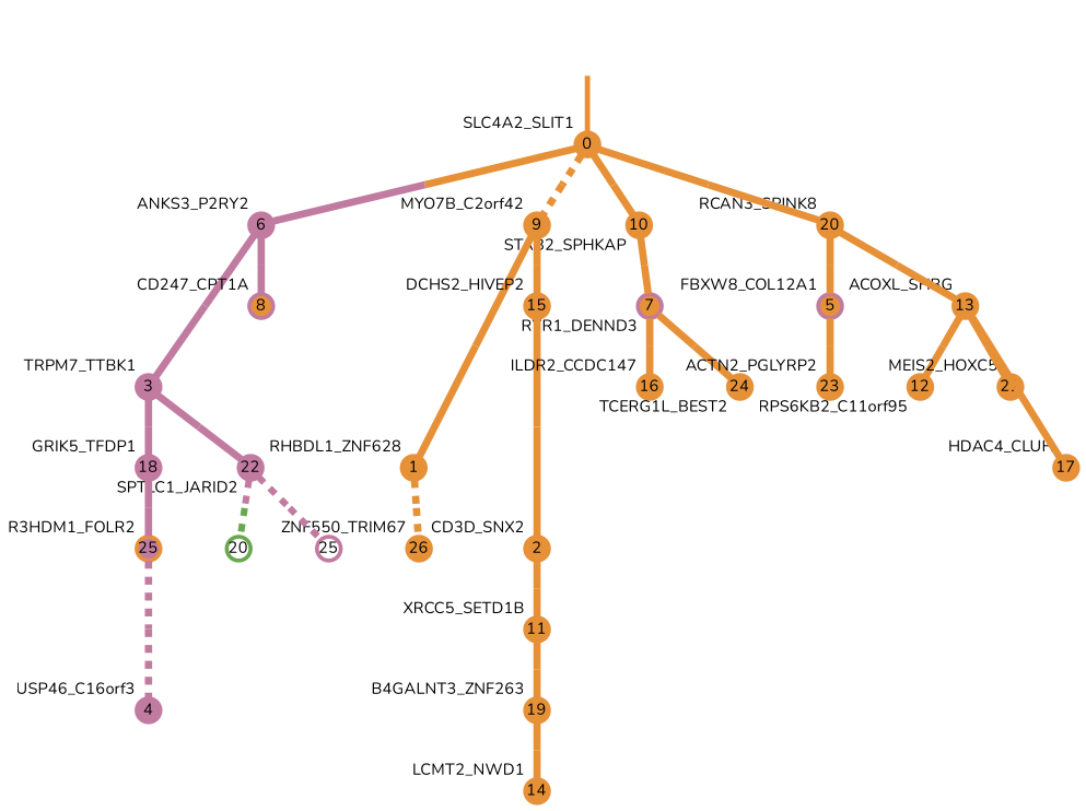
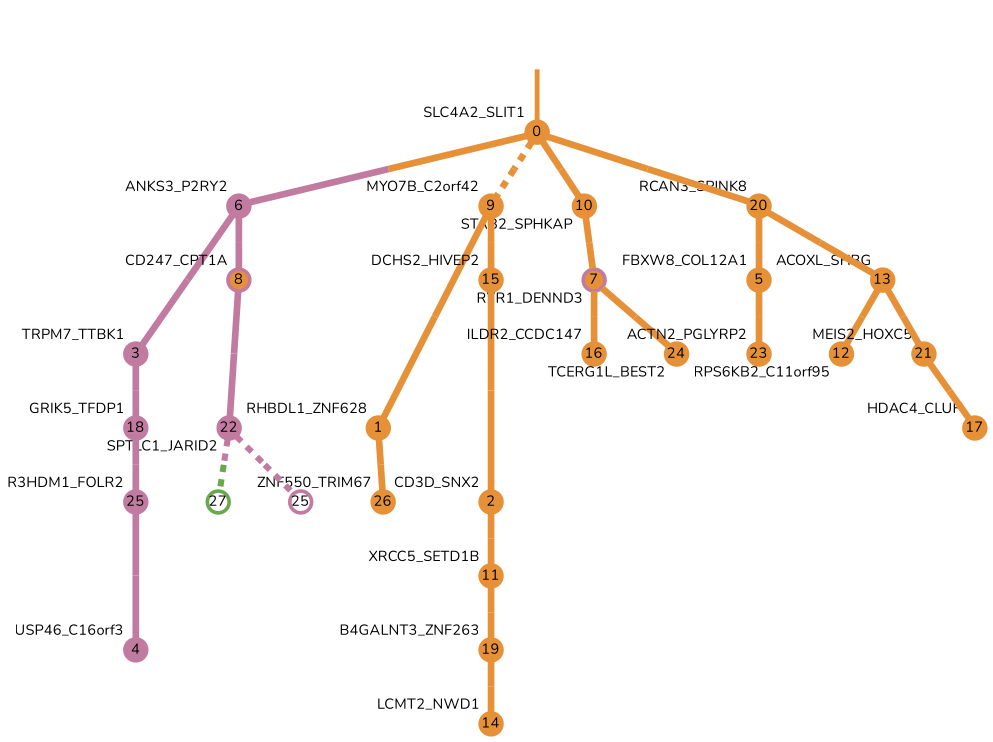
  strict digraph {
    fontname=Nunito
    forcelabels=true
    nodesep=0.7
    rankdir=TB
    ranksep=0.6
    splines=false
    node [color="#e69138ff" fillcolor="#e69138ff" fixedsize=true fontname=Nunito fontsize="12pt" penwidth=3 shape=circle style=filled]
    edge [arrowsize=0 color="#e69138ff;0.5:#e69138ff" fontname=Nunito minlen=1.307692289352417 penwidth=5.5 style=solid]
    0 [height=0.25 xlabel=SLC4A2_SLIT1]
    6 [color="#c27ba0ff" fillcolor="#c27ba0ff" height=0.25 xlabel=ANKS3_P2RY2]
    9 [height=0.25 xlabel=MYO7B_C2orf42]
    10 [height=0.25 xlabel=STAB2_SPHKAP]
    20 [height=0.25 xlabel=RCAN3_SPINK8]
    3 [color="#c27ba0ff" fillcolor="#c27ba0ff" height=0.25 xlabel=TRPM7_TTBK1]
    8 [color="#c27ba0ff" height=0.25 xlabel=CD247_CPT1A]
    1 [height=0.25 xlabel=RHBDL1_ZNF628]
    15 [height=0.25 xlabel=DCHS2_HIVEP2]
    7 [color="#c27ba0ff" height=0.25 xlabel=RYR1_DENND3]
-   5 [color="#c27ba0ff" height=0.25 xlabel=FBXW8_COL12A1]
+   5 [height=0.25 xlabel=FBXW8_COL12A1]
    13 [height=0.25 xlabel=ACOXL_SHBG]
    18 [color="#c27ba0ff" fillcolor="#c27ba0ff" height=0.25 xlabel=GRIK5_TFDP1]
    22 [color="#c27ba0ff" fillcolor="#c27ba0ff" height=0.25 xlabel=SPTLC1_JARID2]
    26 [height=0.25 xlabel=ZNF550_TRIM67]
    2 [height=0.25 xlabel=CD3D_SNX2]
    16 [height=0.25 xlabel=ILDR2_CCDC147]
    24 [height=0.25 xlabel=TCERG1L_BEST2]
    23 [height=0.25 xlabel=ACTN2_PGLYRP2]
    12 [height=0.25 xlabel=RPS6KB2_C11orf95]
    21 [height=0.25 xlabel=MEIS2_HOXC5]
    11 [height=0.25 xlabel=XRCC5_SETD1B]
    19 [height=0.25 xlabel=B4GALNT3_ZNF263]
    14 [height=0.25 xlabel=LCMT2_NWD1]
-   25 [fillcolor="#c27ba0ff" height=0.25 xlabel=R3HDM1_FOLR2]
+   25 [color="#c27ba0ff" fillcolor="#c27ba0ff" height=0.25 xlabel=R3HDM1_FOLR2]
    4 [color="#c27ba0ff" fillcolor="#c27ba0ff" height=0.25 xlabel=USP46_C16orf3]
-   27 [color="#6aa84fff" fillcolor="#6aa84fff" height=0.25 style=solid label=20]
+   27 [color="#6aa84fff" fillcolor="#6aa84fff" height=0.25 style=solid]
    n28 [color="#c27ba0ff" fillcolor="#c27ba0ff" height=0.25 label=25 style=solid]
    17 [height=0.25 xlabel=HDAC4_CLUH]
    normal [style=invis xlabel=SLC4A2_SLIT1 color="" fillcolor="" fixedsize="" fontsize="" shape=""]
    0 -> 6 [color="#e69138ff;0.5:#c27ba0ff" minlen=1.7032966613769531]
    0 -> 9 [minlen=1.4395604133605957 style=dashed]
    0 -> 10 [minlen=1.417582392692566]
    0 -> 20 [minlen=1.197802186012268]
    6 -> 3 [color="#c27ba0ff;0.5:#c27ba0ff" minlen=2.230769157409668]
    6 -> 8 [color="#c27ba0ff;0.5:#c27ba0ff" minlen=1.4835164546966553]
    9 -> 1 [minlen=3.0]
    9 -> 15
    10 -> 7 [minlen=1.5934066772460938]
    20 -> 5 [minlen=1.7252748012542725]
    20 -> 13 [minlen=1.3956043720245361]
    3 -> 18 [color="#c27ba0ff;0.5:#c27ba0ff" minlen=1.2857142686843872]
-   3 -> 22 [color="#c27ba0ff;0.5:#c27ba0ff" minlen=1.1318681240081787]
-   1 -> 26 [minlen=1.109890103340149 style=dashed]
+   8 -> 22 [color="#c27ba0ff;0.5:#c27ba0ff" minlen=1.1318681240081787]
+   1 -> 26 [minlen=1.109890103340149]
    15 -> 2 [minlen=3.0]
    7 -> 16
    7 -> 24 [minlen=1.1318681240081787]
    5 -> 23 [minlen=1.1318681240081787]
    13 -> 12 [minlen=1.3956043720245361]
    13 -> 21 [minlen=1.1758241653442383]
    18 -> 25 [color="#c27ba0ff;0.5:#c27ba0ff" minlen=1.109890103340149]
    22 -> 27 [color="#c27ba0ff;0.5:#6aa84fff" minlen=1.0549451112747192 penwidth=5 style=dashed]
    22 -> n28 [color="#c27ba0ff;0.5:#c27ba0ff" minlen=1.0549451112747192 penwidth=5 style=dashed]
    2 -> 11 [minlen=1.417582392692566]
-   13 -> 17 [minlen=1.2857142686843872]
+   21 -> 17 [minlen=1.2857142686843872]
    11 -> 19 [minlen=1.2197802066802979]
    19 -> 14
-   25 -> 4 [color="#c27ba0ff;0.5:#c27ba0ff" minlen=2.0329670906066895 style=dashed]
+   25 -> 4 [color="#c27ba0ff;0.5:#c27ba0ff" minlen=2.0329670906066895]
    normal -> 0 [color="#e69138ff" penwidth=4 minlen=""]
  }
